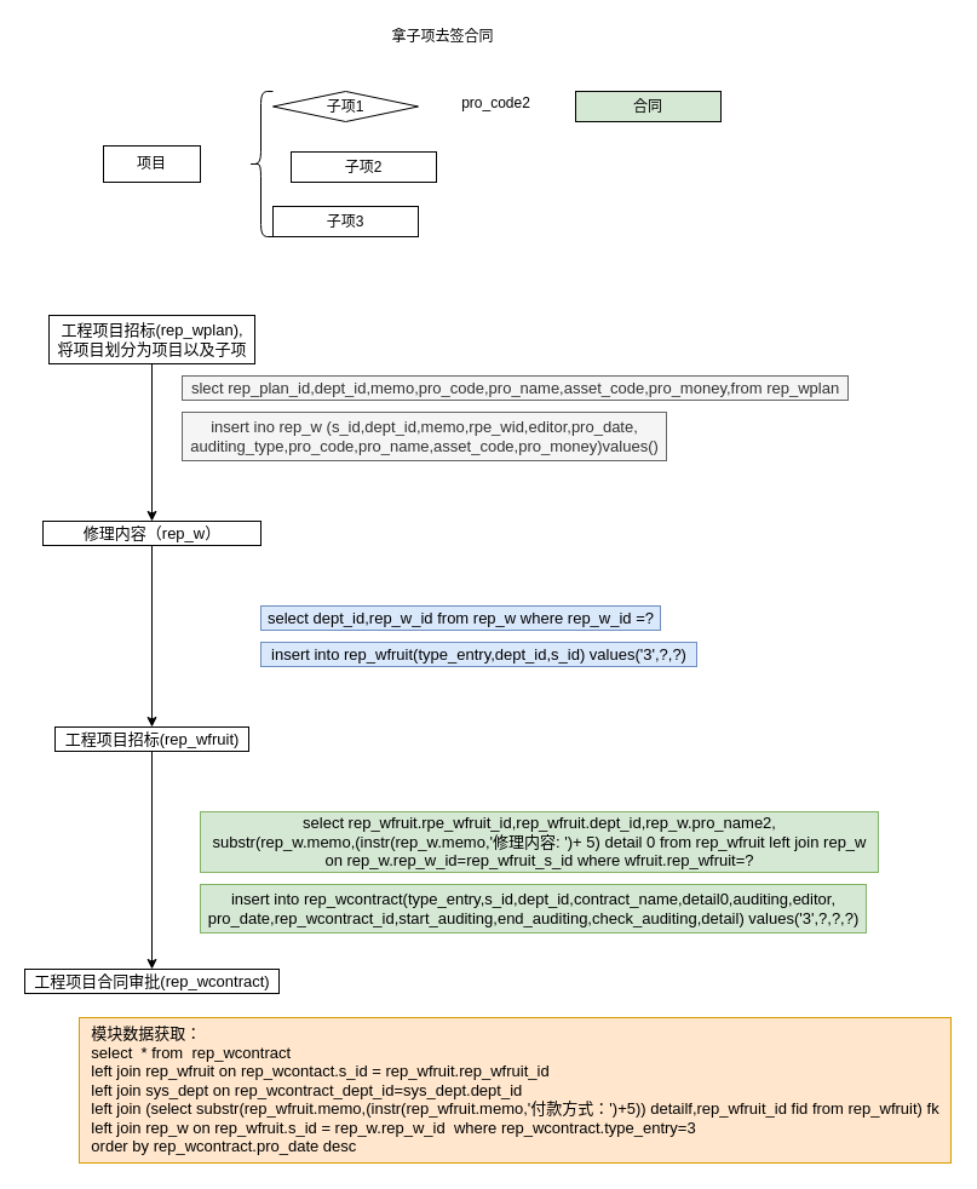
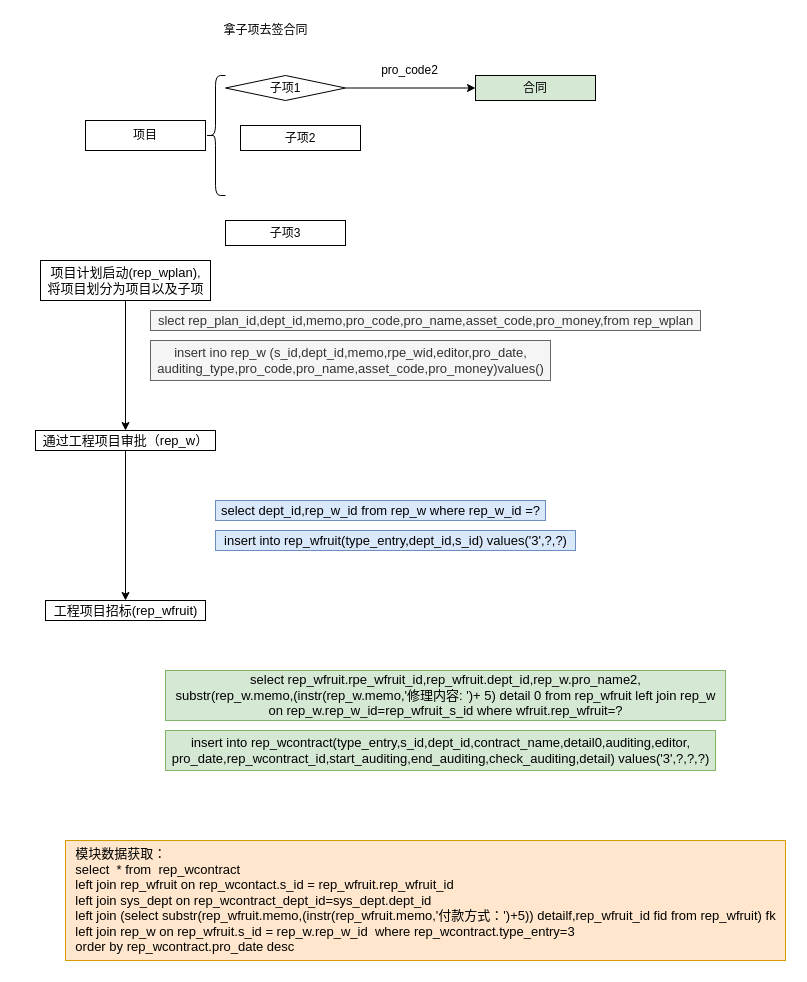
  <mxCell id="0" />
  <mxCell id="1" parent="0" />
- <mxCell id="2" value="项目" style="rounded=0;whiteSpace=wrap;html=1;" vertex="1" parent="1"><mxGeometry x="85" y="120" width="80" height="30" as="geometry" /></mxCell>
+ <mxCell id="2" value="项目" style="rounded=0;whiteSpace=wrap;html=1;" vertex="1" parent="1"><mxGeometry x="85" y="120" width="120" height="30" as="geometry" /></mxCell>
  <mxCell id="3" value="" style="shape=curlyBracket;whiteSpace=wrap;html=1;rounded=1;" vertex="1" parent="1"><mxGeometry x="205" y="75" width="20" height="120" as="geometry" /></mxCell>
+ <mxCell id="4" value="" style="edgeStyle=orthogonalEdgeStyle;rounded=0;orthogonalLoop=1;jettySize=auto;html=1;" edge="1" parent="1" source="5" target="9"><mxGeometry relative="1" as="geometry" /></mxCell>
  <mxCell id="5" value="子项1" style="rhombus;whiteSpace=wrap;html=1;" vertex="1" parent="1"><mxGeometry x="225" y="75" width="120" height="25" as="geometry" /></mxCell>
  <mxCell id="6" value="子项2" style="rounded=0;whiteSpace=wrap;html=1;" vertex="1" parent="1"><mxGeometry x="240" y="125" width="120" height="25" as="geometry" /></mxCell>
- <mxCell id="7" value="子项3" style="rounded=0;whiteSpace=wrap;html=1;" vertex="1" parent="1"><mxGeometry x="225" y="170" width="120" height="25" as="geometry" /></mxCell>
- <mxCell id="8" value="拿子项去签合同" style="text;html=1;align=center;verticalAlign=middle;resizable=0;points=[];autosize=1;strokeColor=none;fillColor=none;" vertex="1" parent="1"><mxGeometry x="315" y="20" width="100" height="20" as="geometry" /></mxCell>
+ <mxCell id="7" value="子项3" style="rounded=0;whiteSpace=wrap;html=1;" vertex="1" parent="1"><mxGeometry x="225" y="220" width="120" height="25" as="geometry" /></mxCell>
+ <mxCell id="8" value="拿子项去签合同" style="text;html=1;align=center;verticalAlign=middle;resizable=0;points=[];autosize=1;strokeColor=none;fillColor=none;" vertex="1" parent="1"><mxGeometry x="215" y="20" width="100" height="20" as="geometry" /></mxCell>
  <mxCell id="9" value="合同" style="rounded=0;whiteSpace=wrap;html=1;fillColor=#d5e8d4;" vertex="1" parent="1"><mxGeometry x="475" y="75" width="120" height="25" as="geometry" /></mxCell>
- <mxCell id="10" value="pro_code2" style="text;html=1;align=center;verticalAlign=middle;resizable=0;points=[];autosize=1;strokeColor=none;fillColor=none;" vertex="1" parent="1"><mxGeometry x="374" y="75" width="70" height="20" as="geometry" /></mxCell>
+ <mxCell id="10" value="pro_code2" style="text;html=1;align=center;verticalAlign=middle;resizable=0;points=[];autosize=1;strokeColor=none;fillColor=none;" vertex="1" parent="1"><mxGeometry x="374" y="60" width="70" height="20" as="geometry" /></mxCell>
  <mxCell id="11" value="" style="edgeStyle=orthogonalEdgeStyle;rounded=0;orthogonalLoop=1;jettySize=auto;html=1;fontSize=13;entryX=0.5;entryY=0;entryDx=0;entryDy=0;entryPerimeter=0;" edge="1" parent="1" source="12" target="14"><mxGeometry relative="1" as="geometry"><mxPoint x="185" y="390" as="targetPoint" /></mxGeometry></mxCell>
- <mxCell id="12" value="&lt;span style=&quot;font-size: 13px&quot;&gt;工程项目招标(rep_wplan),&lt;br&gt;将项目划分为项目以及子项&lt;/span&gt;" style="text;html=1;align=center;verticalAlign=middle;resizable=0;points=[];autosize=1;strokeColor=default;fillColor=none;fontSize=13;fontStyle=0" vertex="1" parent="1"><mxGeometry x="40" y="260" width="170" height="40" as="geometry" /></mxCell>
+ <mxCell id="12" value="&lt;span style=&quot;font-size: 13px&quot;&gt;项目计划启动(rep_wplan),&lt;br&gt;将项目划分为项目以及子项&lt;/span&gt;" style="text;html=1;align=center;verticalAlign=middle;resizable=0;points=[];autosize=1;strokeColor=default;fillColor=none;fontSize=13;fontStyle=0" vertex="1" parent="1"><mxGeometry x="40" y="260" width="170" height="40" as="geometry" /></mxCell>
  <mxCell id="13" value="" style="edgeStyle=orthogonalEdgeStyle;rounded=0;orthogonalLoop=1;jettySize=auto;html=1;fontSize=13;" edge="1" parent="1" source="14" target="16"><mxGeometry relative="1" as="geometry" /></mxCell>
- <mxCell id="14" value="修理内容（rep_w）" style="text;html=1;align=center;verticalAlign=middle;resizable=0;points=[];autosize=1;strokeColor=default;fillColor=none;fontSize=13;" vertex="1" parent="1"><mxGeometry x="35" y="430" width="180" height="20" as="geometry" /></mxCell>
- <mxCell id="15" value="" style="edgeStyle=orthogonalEdgeStyle;rounded=0;orthogonalLoop=1;jettySize=auto;html=1;fontSize=13;" edge="1" parent="1" source="16" target="17"><mxGeometry relative="1" as="geometry" /></mxCell>
+ <mxCell id="14" value="通过工程项目审批（rep_w）" style="text;html=1;align=center;verticalAlign=middle;resizable=0;points=[];autosize=1;strokeColor=default;fillColor=none;fontSize=13;" vertex="1" parent="1"><mxGeometry x="35" y="430" width="180" height="20" as="geometry" /></mxCell>
  <mxCell id="16" value="工程项目招标(rep_wfruit)" style="text;html=1;align=center;verticalAlign=middle;resizable=0;points=[];autosize=1;strokeColor=default;fillColor=none;fontSize=13;" vertex="1" parent="1"><mxGeometry x="45" y="600" width="160" height="20" as="geometry" /></mxCell>
- <mxCell id="17" value="工程项目合同审批(rep_wcontract)" style="text;html=1;align=center;verticalAlign=middle;resizable=0;points=[];autosize=1;strokeColor=default;fillColor=none;fontSize=13;" vertex="1" parent="1"><mxGeometry x="20" y="800" width="210" height="20" as="geometry" /></mxCell>
  <mxCell id="18" value="" style="group" vertex="1" connectable="0" parent="1"><mxGeometry x="165" y="670" width="560" height="100" as="geometry" /></mxCell>
  <mxCell id="19" value="select rep_wfruit.rpe_wfruit_id,rep_wfruit.dept_id,rep_w.pro_name2,&lt;br&gt;substr(rep_w.memo,(instr(rep_w.memo,'修理内容: ')+ 5) detail 0 from rep_wfruit left join rep_w &lt;br&gt;on rep_w.rep_w_id=rep_wfruit_s_id where wfruit.rep_wfruit=?" style="text;html=1;align=center;verticalAlign=middle;resizable=0;points=[];autosize=1;strokeColor=#82b366;fillColor=#d5e8d4;fontSize=13;" vertex="1" parent="18"><mxGeometry width="560" height="50" as="geometry" /></mxCell>
  <mxCell id="20" value="insert into rep_wcontract(type_entry,s_id,dept_id,contract_name,detail0,auditing,editor,&lt;br&gt;pro_date,rep_wcontract_id,start_auditing,end_auditing,check_auditing,detail) values('3',?,?,?)" style="text;html=1;align=center;verticalAlign=middle;resizable=0;points=[];autosize=1;strokeColor=#82b366;fillColor=#d5e8d4;fontSize=13;" vertex="1" parent="18"><mxGeometry y="60" width="550" height="40" as="geometry" /></mxCell>
  <mxCell id="21" value="select rep_wfruit.rpe_wfruit_id,rep_wfruit.dept_id,rep_w.pro_name2,&lt;br&gt;substr(rep_w.memo,(instr(rep_w.memo,'修理内容: ')+ 5) detail 0 from rep_wfruit left join rep_w &lt;br&gt;on rep_w.rep_w_id=rep_wfruit_s_id where wfruit.rep_wfruit=?" style="text;html=1;align=center;verticalAlign=middle;resizable=0;points=[];autosize=1;strokeColor=#82b366;fillColor=#d5e8d4;fontSize=13;" vertex="1" parent="18"><mxGeometry width="560" height="50" as="geometry" /></mxCell>
  <mxCell id="22" value="" style="group" vertex="1" connectable="0" parent="1"><mxGeometry x="215" y="500" width="360" height="50" as="geometry" /></mxCell>
  <mxCell id="23" value="select dept_id,rep_w_id from rep_w where rep_w_id =?" style="text;html=1;align=center;verticalAlign=middle;resizable=0;points=[];autosize=1;strokeColor=#6c8ebf;fillColor=#dae8fc;fontSize=13;" vertex="1" parent="22"><mxGeometry width="330" height="20" as="geometry" /></mxCell>
  <mxCell id="24" value="insert into rep_wfruit(type_entry,dept_id,s_id) values('3',?,?)" style="text;html=1;align=center;verticalAlign=middle;resizable=0;points=[];autosize=1;strokeColor=#6c8ebf;fillColor=#dae8fc;fontSize=13;" vertex="1" parent="22"><mxGeometry y="30" width="360" height="20" as="geometry" /></mxCell>
  <mxCell id="25" value="" style="group" vertex="1" connectable="0" parent="1"><mxGeometry x="150" y="310" width="550" height="70" as="geometry" /></mxCell>
  <mxCell id="26" value="slect rep_plan_id,dept_id,memo,pro_code,pro_name,asset_code,pro_money,from rep_wplan" style="text;html=1;align=center;verticalAlign=middle;resizable=0;points=[];autosize=1;strokeColor=#666666;fillColor=#f5f5f5;fontSize=13;fontColor=#333333;" vertex="1" parent="25"><mxGeometry width="550" height="20" as="geometry" /></mxCell>
  <mxCell id="27" value="insert ino rep_w (s_id,dept_id,memo,rpe_wid,editor,pro_date,&lt;br&gt;auditing_type,pro_code,pro_name,asset_code,pro_money)values()" style="text;html=1;align=center;verticalAlign=middle;resizable=0;points=[];autosize=1;strokeColor=#666666;fillColor=#f5f5f5;fontSize=13;fontColor=#333333;" vertex="1" parent="25"><mxGeometry y="30" width="400" height="40" as="geometry" /></mxCell>
  <mxCell id="28" value="&lt;div style=&quot;text-align: justify&quot;&gt;模块数据获取：&lt;/div&gt;&lt;div style=&quot;text-align: justify&quot;&gt;select&amp;nbsp;&amp;nbsp;&lt;span&gt;* from&amp;nbsp;&amp;nbsp;&lt;/span&gt;&lt;span&gt;rep_wcontract&lt;/span&gt;&lt;/div&gt;&lt;div style=&quot;text-align: justify&quot;&gt;&lt;span&gt; &lt;/span&gt;left join rep_wfruit on&amp;nbsp;&lt;span&gt;rep_wcontact.s_id = rep_wfruit.rep_wfruit_id&lt;/span&gt;&lt;/div&gt;&lt;div style=&quot;text-align: justify&quot;&gt;left join sys_dept on rep_wcontract_dept_id=sys_dept.dept_id&lt;/div&gt;&lt;div style=&quot;text-align: justify&quot;&gt;left join (select substr(rep_wfruit.memo,(instr(rep_wfruit.memo,'付款方式：')+5)) detailf,rep_wfruit_id fid from rep_wfruit) fk&lt;/div&gt;&lt;div style=&quot;text-align: justify&quot;&gt;&lt;span&gt; &lt;/span&gt;left join rep_w on&amp;nbsp;&lt;span&gt;rep_wfruit.s_id = rep_w.rep_w_id&amp;nbsp; where rep_wcontract.type_entry=3&lt;/span&gt;&lt;/div&gt;&lt;div style=&quot;text-align: justify&quot;&gt;&lt;span&gt;order by rep_wcontract.pro_date desc&lt;/span&gt;&lt;/div&gt;" style="text;html=1;align=center;verticalAlign=middle;resizable=0;points=[];autosize=1;strokeColor=#d79b00;fillColor=#ffe6cc;fontSize=13;" vertex="1" parent="1"><mxGeometry x="65" y="840" width="720" height="120" as="geometry" /></mxCell>
